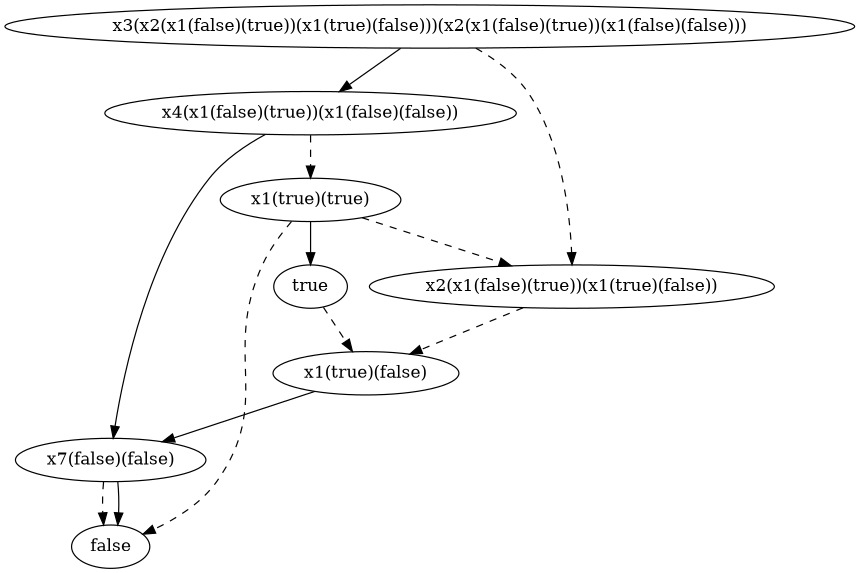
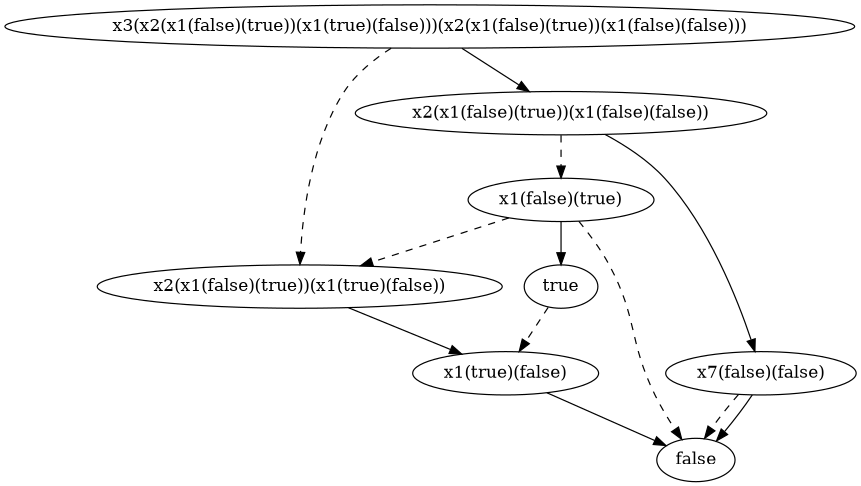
  digraph {
    n1 [label="x3(x2(x1(false)(true))(x1(true)(false)))(x2(x1(false)(true))(x1(false)(false)))"]
    n2 [label="x2(x1(false)(true))(x1(true)(false))"]
-   n3 [label="x4(x1(false)(true))(x1(false)(false))"]
+   n3 [label="x2(x1(false)(true))(x1(false)(false))"]
    n4 [label="x1(true)(false)"]
-   n5 [label="x1(true)(true)"]
+   n5 [label="x1(false)(true)"]
    n6 [label="x7(false)(false)"]
    n7 [label=false]
    n8 [label=true]
    n1 -> n2 [style=dashed]
    n1 -> n3
-   n2 -> n4 [style=dashed]
+   n2 -> n4
    n3 -> n5 [style=dashed]
    n3 -> n6
-   n4 -> n6
+   n4 -> n7
    n5 -> n2 [style=dashed]
    n5 -> n7 [style=dashed]
    n5 -> n8
    n6 -> n7 [style=dashed]
    n6 -> n7
    n8 -> n4 [style=dashed]
  }
